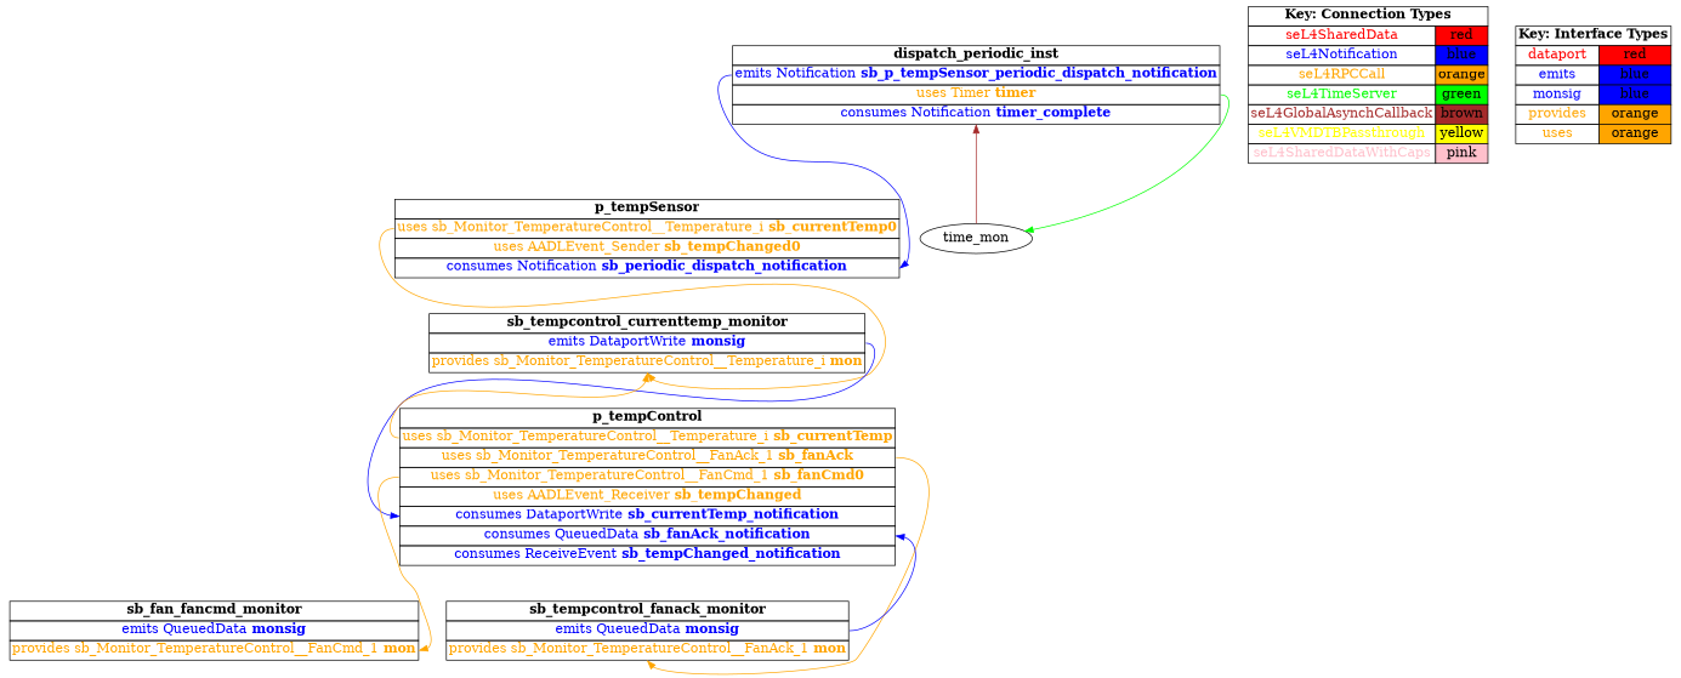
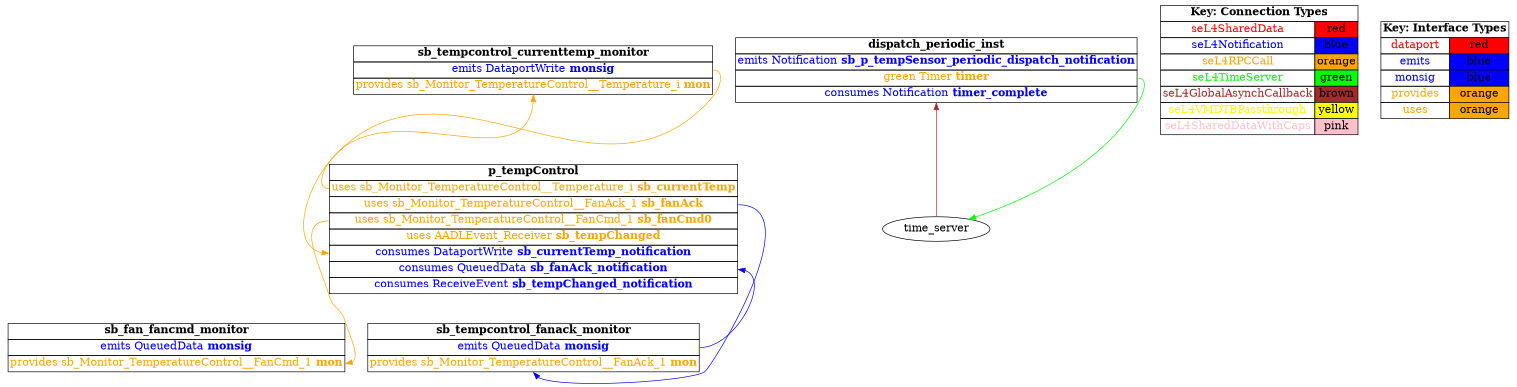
  digraph {
    rankdir=TB
    node [fontsize=16 shape=plaintext]
    edge [color=orange headport=mon tailport=monsig]
-   n1 [label=<     <TABLE BORDER="0" CELLBORDER="1" CELLSPACING="0">       <TR><TD><B>p_tempSensor</B></TD></TR>       <TR><TD PORT="sb_currentTemp0"><FONT COLOR="orange">uses sb_Monitor_TemperatureControl__Temperature_i <B>sb_currentTemp0</B></FONT></TD></TR>       <TR><TD PORT="sb_tempChanged0"><FONT COLOR="orange">uses AADLEvent_Sender <B>sb_tempChanged0</B></FONT></TD></TR>       <TR><TD PORT="sb_periodic_dispatch_notification"><FONT COLOR="blue">consumes Notification <B>sb_periodic_dispatch_notification</B></FONT></TD></TR>"     </TABLE>   >]
    n2 [label=<     <TABLE BORDER="0" CELLBORDER="1" CELLSPACING="0">       <TR><TD><B>sb_tempcontrol_currenttemp_monitor</B></TD></TR>       <TR><TD PORT="monsig"><FONT COLOR="blue">emits DataportWrite <B>monsig</B></FONT></TD></TR>       <TR><TD PORT="mon"><FONT COLOR="orange">provides sb_Monitor_TemperatureControl__Temperature_i <B>mon</B></FONT></TD></TR>"     </TABLE>   >]
    n3 [label=<     <TABLE BORDER="0" CELLBORDER="1" CELLSPACING="0">       <TR><TD><B>p_tempControl</B></TD></TR>       <TR><TD PORT="sb_currentTemp"><FONT COLOR="orange">uses sb_Monitor_TemperatureControl__Temperature_i <B>sb_currentTemp</B></FONT></TD></TR>       <TR><TD PORT="sb_fanAck"><FONT COLOR="orange">uses sb_Monitor_TemperatureControl__FanAck_1 <B>sb_fanAck</B></FONT></TD></TR>       <TR><TD PORT="sb_fanCmd0"><FONT COLOR="orange">uses sb_Monitor_TemperatureControl__FanCmd_1 <B>sb_fanCmd0</B></FONT></TD></TR>       <TR><TD PORT="sb_tempChanged"><FONT COLOR="orange">uses AADLEvent_Receiver <B>sb_tempChanged</B></FONT></TD></TR>       <TR><TD PORT="sb_currentTemp_notification"><FONT COLOR="blue">consumes DataportWrite <B>sb_currentTemp_notification</B></FONT></TD></TR>       <TR><TD PORT="sb_fanAck_notification"><FONT COLOR="blue">consumes QueuedData <B>sb_fanAck_notification</B></FONT></TD></TR>       <TR><TD PORT="sb_tempChanged_notification"><FONT COLOR="blue">consumes ReceiveEvent <B>sb_tempChanged_notification</B></FONT></TD></TR>"     </TABLE>   >]
    n4 [label=<     <TABLE BORDER="0" CELLBORDER="1" CELLSPACING="0">       <TR><TD><B>sb_fan_fancmd_monitor</B></TD></TR>       <TR><TD PORT="monsig"><FONT COLOR="blue">emits QueuedData <B>monsig</B></FONT></TD></TR>       <TR><TD PORT="mon"><FONT COLOR="orange">provides sb_Monitor_TemperatureControl__FanCmd_1 <B>mon</B></FONT></TD></TR>"     </TABLE>   >]
    n5 [label=<     <TABLE BORDER="0" CELLBORDER="1" CELLSPACING="0">       <TR><TD><B>sb_tempcontrol_fanack_monitor</B></TD></TR>       <TR><TD PORT="monsig"><FONT COLOR="blue">emits QueuedData <B>monsig</B></FONT></TD></TR>       <TR><TD PORT="mon"><FONT COLOR="orange">provides sb_Monitor_TemperatureControl__FanAck_1 <B>mon</B></FONT></TD></TR>"     </TABLE>   >]
-   n6 [label=<     <TABLE BORDER="0" CELLBORDER="1" CELLSPACING="0">       <TR><TD><B>dispatch_periodic_inst</B></TD></TR>       <TR><TD PORT="sb_p_tempSensor_periodic_dispatch_notification"><FONT COLOR="blue">emits Notification <B>sb_p_tempSensor_periodic_dispatch_notification</B></FONT></TD></TR>       <TR><TD PORT="timer"><FONT COLOR="orange">uses Timer <B>timer</B></FONT></TD></TR>       <TR><TD PORT="timer_complete"><FONT COLOR="blue">consumes Notification <B>timer_complete</B></FONT></TD></TR>"     </TABLE>   >]
-   time_server [shape=ellipse label=time_mon]
+   n6 [label=<     <TABLE BORDER="0" CELLBORDER="1" CELLSPACING="0">       <TR><TD><B>dispatch_periodic_inst</B></TD></TR>       <TR><TD PORT="sb_p_tempSensor_periodic_dispatch_notification"><FONT COLOR="blue">emits Notification <B>sb_p_tempSensor_periodic_dispatch_notification</B></FONT></TD></TR>       <TR><TD PORT="timer"><FONT COLOR="orange">green Timer <B>timer</B></FONT></TD></TR>       <TR><TD PORT="timer_complete"><FONT COLOR="blue">consumes Notification <B>timer_complete</B></FONT></TD></TR>"     </TABLE>   >]
+   time_server [shape=ellipse]
    n8 [label=<    <TABLE BORDER="0" CELLBORDER="1" CELLSPACING="0">      <TR><TD COLSPAN="2"><B>Key: Connection Types</B></TD></TR>      <TR><TD><FONT COLOR="red">seL4SharedData</FONT></TD><TD BGCOLOR="red">red</TD></TR>      <TR><TD><FONT COLOR="blue">seL4Notification</FONT></TD><TD BGCOLOR="blue">blue</TD></TR>      <TR><TD><FONT COLOR="orange">seL4RPCCall</FONT></TD><TD BGCOLOR="orange">orange</TD></TR>      <TR><TD><FONT COLOR="green">seL4TimeServer</FONT></TD><TD BGCOLOR="green">green</TD></TR>      <TR><TD><FONT COLOR="brown">seL4GlobalAsynchCallback</FONT></TD><TD BGCOLOR="brown">brown</TD></TR>      <TR><TD><FONT COLOR="yellow">seL4VMDTBPassthrough</FONT></TD><TD BGCOLOR="yellow">yellow</TD></TR>      <TR><TD><FONT COLOR="pink">seL4SharedDataWithCaps</FONT></TD><TD BGCOLOR="pink">pink</TD></TR>    </TABLE>   >]
    n9 [label=<    <TABLE BORDER="0" CELLBORDER="1" CELLSPACING="0">      <TR><TD COLSPAN="2"><B>Key: Interface Types</B></TD></TR>      <TR><TD><FONT COLOR="red">dataport</FONT></TD><TD BGCOLOR="red">red</TD></TR>      <TR><TD><FONT COLOR="blue">emits</FONT></TD><TD BGCOLOR="blue">blue</TD></TR>      <TR><TD><FONT COLOR="blue">monsig</FONT></TD><TD BGCOLOR="blue">blue</TD></TR>      <TR><TD><FONT COLOR="orange">provides</FONT></TD><TD BGCOLOR="orange">orange</TD></TR>      <TR><TD><FONT COLOR="orange">uses</FONT></TD><TD BGCOLOR="orange">orange</TD></TR>    </TABLE>   >]
-   n1 -> n2 [tailport=sb_currentTemp0]
-   n2 -> n3 [color=blue headport=sb_currentTemp_notification]
+   n2 -> n3 [headport=sb_currentTemp_notification]
    n3 -> n2 [tailport=sb_currentTemp]
    n3 -> n4 [tailport=sb_fanCmd0]
-   n3 -> n5 [tailport=sb_fanAck]
+   n3 -> n5 [color=blue tailport=sb_fanAck]
    n5 -> n3 [color=blue headport=sb_fanAck_notification]
-   n6 -> n1 [color=blue headport=sb_periodic_dispatch_notification tailport=sb_p_tempSensor_periodic_dispatch_notification]
    n6 -> time_server [color=green headport=the_timer tailport=timer]
    time_server -> n6 [color=brown headport=timer_complete tailport=timer_notification]
  }
